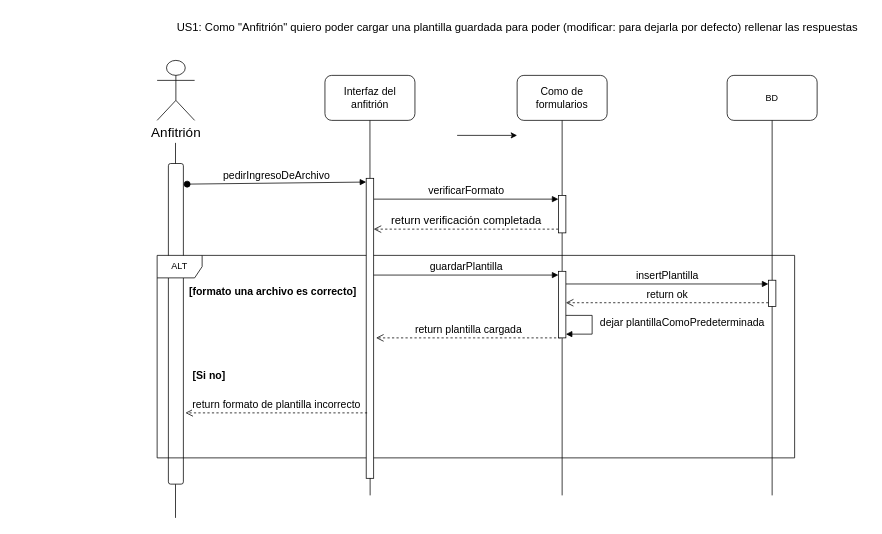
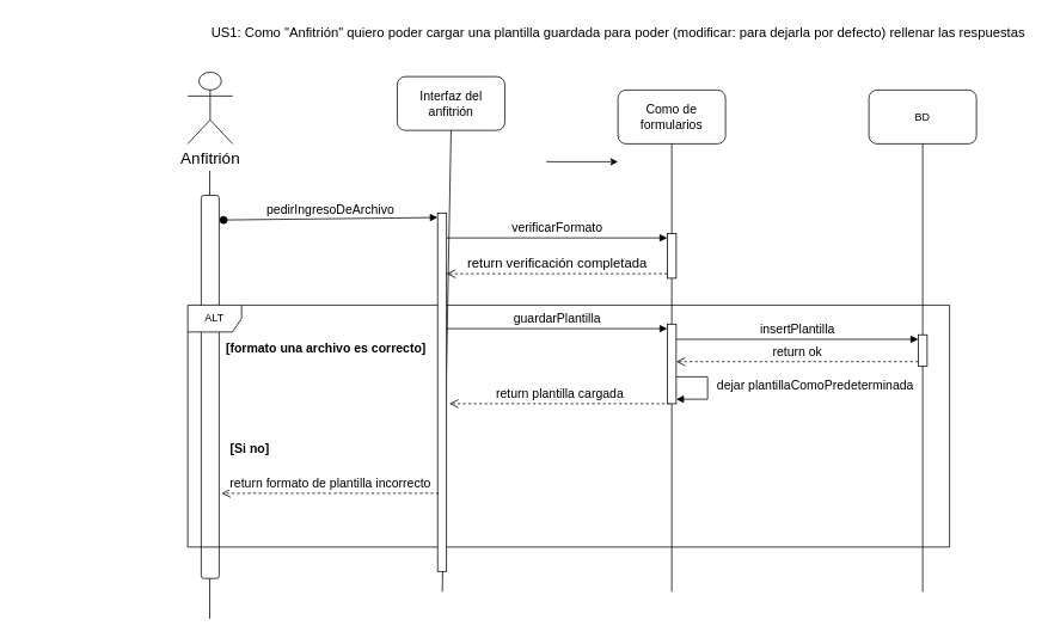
  <mxCell id="0" />
  <mxCell id="1" parent="0" />
- <mxCell id="2" value="&lt;font style=&quot;font-size: 14px;&quot;&gt;Interfaz del anfitrión&lt;/font&gt;" style="rounded=1;whiteSpace=wrap;html=1;" parent="1" vertex="1"><mxGeometry x="432.75" y="100" width="120" height="60" as="geometry" /></mxCell>
+ <mxCell id="2" value="&lt;font style=&quot;font-size: 14px;&quot;&gt;Interfaz del anfitrión&lt;/font&gt;" style="rounded=1;whiteSpace=wrap;html=1;" parent="1" vertex="1"><mxGeometry x="442.75" y="85" width="120" height="60" as="geometry" /></mxCell>
  <mxCell id="3" value="" style="endArrow=none;html=1;rounded=0;entryX=0.5;entryY=1;entryDx=0;entryDy=0;" parent="1" target="2" edge="1"><mxGeometry width="50" height="50" relative="1" as="geometry"><mxPoint x="493" y="660" as="sourcePoint" /><mxPoint x="682.75" y="440" as="targetPoint" /></mxGeometry></mxCell>
  <mxCell id="4" value="&lt;font style=&quot;font-size: 14px;&quot;&gt;Como de formularios&lt;/font&gt;" style="rounded=1;whiteSpace=wrap;html=1;" parent="1" vertex="1"><mxGeometry x="689" y="100" width="120" height="60" as="geometry" /></mxCell>
  <mxCell id="5" value="" style="endArrow=none;html=1;rounded=0;entryX=0.5;entryY=1;entryDx=0;entryDy=0;" parent="1" source="16" target="4" edge="1"><mxGeometry width="50" height="50" relative="1" as="geometry"><mxPoint x="749" y="660" as="sourcePoint" /><mxPoint x="939" y="440" as="targetPoint" /></mxGeometry></mxCell>
  <mxCell id="6" value="BD" style="rounded=1;whiteSpace=wrap;html=1;" parent="1" vertex="1"><mxGeometry x="969" y="100" width="120" height="60" as="geometry" /></mxCell>
  <mxCell id="7" value="" style="endArrow=none;html=1;rounded=0;entryX=0.5;entryY=1;entryDx=0;entryDy=0;" parent="1" target="6" edge="1"><mxGeometry width="50" height="50" relative="1" as="geometry"><mxPoint x="1029" y="660" as="sourcePoint" /><mxPoint x="1199" y="440" as="targetPoint" /></mxGeometry></mxCell>
  <mxCell id="8" value="&lt;font style=&quot;font-size: 18px;&quot;&gt;Anfitrión&lt;/font&gt;" style="shape=umlActor;verticalLabelPosition=bottom;verticalAlign=top;html=1;outlineConnect=0;" parent="1" vertex="1"><mxGeometry x="209" y="80" width="50" height="80" as="geometry" /></mxCell>
  <mxCell id="9" value="" style="endArrow=none;html=1;rounded=0;entryX=0.5;entryY=1;entryDx=0;entryDy=0;" parent="1" edge="1"><mxGeometry width="50" height="50" relative="1" as="geometry"><mxPoint x="233.5" y="690" as="sourcePoint" /><mxPoint x="233.5" y="190" as="targetPoint" /></mxGeometry></mxCell>
  <mxCell id="10" value="&lt;font style=&quot;font-size: 15px;&quot;&gt;US1: Como &quot;Anfitrión&quot; quiero poder cargar una plantilla guardada para poder (modificar: para dejarla por defecto) rellenar las respuestas&lt;/font&gt;" style="text;html=1;align=center;verticalAlign=middle;resizable=0;points=[];autosize=1;strokeColor=none;fillColor=none;" parent="1" vertex="1"><mxGeometry x="224" y="20" width="930" height="30" as="geometry" /></mxCell>
  <mxCell id="11" value="" style="rounded=1;whiteSpace=wrap;html=1;rotation=90;" parent="1" vertex="1"><mxGeometry x="20.25" y="421.25" width="427.5" height="20" as="geometry" /></mxCell>
  <mxCell id="12" value="ALT" style="shape=umlFrame;whiteSpace=wrap;html=1;pointerEvents=0;" parent="1" vertex="1"><mxGeometry x="209" y="340" width="850" height="270" as="geometry" /></mxCell>
  <mxCell id="13" value="&lt;span style=&quot;font-size: 14px;&quot;&gt;verificarFormato&lt;/span&gt;" style="html=1;verticalAlign=bottom;endArrow=block;curved=0;rounded=0;entryX=0;entryY=0;entryDx=0;entryDy=5;" parent="1" source="23" target="16" edge="1"><mxGeometry x="0.003" relative="1" as="geometry"><mxPoint x="504.59" y="265.287" as="sourcePoint" /><mxPoint as="offset" /></mxGeometry></mxCell>
  <mxCell id="14" value="&lt;font style=&quot;font-size: 15px;&quot;&gt;return verificación completada&lt;/font&gt;" style="html=1;verticalAlign=bottom;endArrow=open;dashed=1;endSize=8;curved=0;rounded=0;exitX=0;exitY=1;exitDx=0;exitDy=-5;" parent="1" source="16" target="23" edge="1"><mxGeometry relative="1" as="geometry"><mxPoint x="504.59" y="364.468" as="targetPoint" /></mxGeometry></mxCell>
  <mxCell id="15" value="" style="endArrow=none;html=1;rounded=0;entryX=0.5;entryY=1;entryDx=0;entryDy=0;" parent="1" source="28" target="16" edge="1"><mxGeometry width="50" height="50" relative="1" as="geometry"><mxPoint x="749" y="660" as="sourcePoint" /><mxPoint x="749" y="160" as="targetPoint" /></mxGeometry></mxCell>
  <mxCell id="16" value="" style="html=1;points=[[0,0,0,0,5],[0,1,0,0,-5],[1,0,0,0,5],[1,1,0,0,-5]];perimeter=orthogonalPerimeter;outlineConnect=0;targetShapes=umlLifeline;portConstraint=eastwest;newEdgeStyle={&quot;curved&quot;:0,&quot;rounded&quot;:0};" parent="1" vertex="1"><mxGeometry x="744" y="260" width="10" height="50" as="geometry" /></mxCell>
  <mxCell id="17" value="&lt;font style=&quot;font-size: 14px;&quot;&gt;&lt;b&gt;[formato una archivo es correcto]&lt;/b&gt;&lt;/font&gt;" style="text;html=1;align=center;verticalAlign=middle;resizable=0;points=[];autosize=1;strokeColor=none;fillColor=none;" parent="1" vertex="1"><mxGeometry x="242.75" y="373.13" width="240" height="30" as="geometry" /></mxCell>
  <mxCell id="18" value="" style="html=1;points=[[0,0,0,0,5],[0,1,0,0,-5],[1,0,0,0,5],[1,1,0,0,-5]];perimeter=orthogonalPerimeter;outlineConnect=0;targetShapes=umlLifeline;portConstraint=eastwest;newEdgeStyle={&quot;curved&quot;:0,&quot;rounded&quot;:0};" parent="1" vertex="1"><mxGeometry x="1024" y="373.13" width="10" height="35" as="geometry" /></mxCell>
  <mxCell id="19" value="&lt;font style=&quot;font-size: 14px;&quot;&gt;insertPlantilla&lt;/font&gt;" style="html=1;verticalAlign=bottom;endArrow=block;curved=0;rounded=0;entryX=0;entryY=0;entryDx=0;entryDy=5;" parent="1" source="28" target="18" edge="1"><mxGeometry relative="1" as="geometry"><mxPoint x="929" y="305" as="sourcePoint" /></mxGeometry></mxCell>
  <mxCell id="20" value="&lt;font style=&quot;font-size: 14px;&quot;&gt;return ok&lt;/font&gt;" style="html=1;verticalAlign=bottom;endArrow=open;dashed=1;endSize=8;curved=0;rounded=0;exitX=0;exitY=1;exitDx=0;exitDy=-5;" parent="1" source="18" target="28" edge="1"><mxGeometry relative="1" as="geometry"><mxPoint x="929" y="375" as="targetPoint" /></mxGeometry></mxCell>
  <mxCell id="21" value="" style="endArrow=none;html=1;rounded=0;entryX=0.5;entryY=1;entryDx=0;entryDy=0;" parent="1" source="23" edge="1"><mxGeometry width="50" height="50" relative="1" as="geometry"><mxPoint x="489" y="690" as="sourcePoint" /><mxPoint x="492.75" y="520" as="targetPoint" /></mxGeometry></mxCell>
  <mxCell id="22" value="&lt;font style=&quot;font-size: 14px;&quot;&gt;pedirIngresoDeArchivo&lt;/font&gt;" style="html=1;verticalAlign=bottom;startArrow=oval;endArrow=block;startSize=8;curved=0;rounded=0;entryX=0;entryY=0;entryDx=0;entryDy=5;" parent="1" target="23" edge="1"><mxGeometry relative="1" as="geometry"><mxPoint x="249" y="245" as="sourcePoint" /></mxGeometry></mxCell>
  <mxCell id="23" value="" style="html=1;points=[[0,0,0,0,5],[0,1,0,0,-5],[1,0,0,0,5],[1,1,0,0,-5]];perimeter=orthogonalPerimeter;outlineConnect=0;targetShapes=umlLifeline;portConstraint=eastwest;newEdgeStyle={&quot;curved&quot;:0,&quot;rounded&quot;:0};" parent="1" vertex="1"><mxGeometry x="487.75" y="237.25" width="10" height="400" as="geometry" /></mxCell>
  <mxCell id="24" value="&lt;span style=&quot;font-size: 14px;&quot;&gt;&lt;b&gt;[Si no]&lt;/b&gt;&lt;/span&gt;" style="text;html=1;align=center;verticalAlign=middle;resizable=0;points=[];autosize=1;strokeColor=none;fillColor=none;" parent="1" vertex="1"><mxGeometry x="242.75" y="485" width="70" height="30" as="geometry" /></mxCell>
  <mxCell id="25" value="&lt;font style=&quot;font-size: 14px;&quot;&gt;guardarPlantilla&lt;/font&gt;" style="html=1;verticalAlign=bottom;endArrow=block;curved=0;rounded=0;entryX=0;entryY=0;entryDx=0;entryDy=5;" parent="1" source="23" target="28" edge="1"><mxGeometry relative="1" as="geometry"><mxPoint x="499" y="395" as="sourcePoint" /></mxGeometry></mxCell>
  <mxCell id="26" value="&lt;span style=&quot;font-size: 14px;&quot;&gt;return plantilla cargada&lt;/span&gt;" style="html=1;verticalAlign=bottom;endArrow=open;dashed=1;endSize=8;curved=0;rounded=0;exitX=0;exitY=1;exitDx=0;exitDy=-5;" parent="1" edge="1"><mxGeometry relative="1" as="geometry"><mxPoint x="500.88" y="450" as="targetPoint" /><mxPoint x="747.13" y="450" as="sourcePoint" /></mxGeometry></mxCell>
  <mxCell id="27" value="" style="endArrow=none;html=1;rounded=0;entryX=0.5;entryY=1;entryDx=0;entryDy=0;" parent="1" target="28" edge="1"><mxGeometry width="50" height="50" relative="1" as="geometry"><mxPoint x="749" y="660" as="sourcePoint" /><mxPoint x="749" y="310" as="targetPoint" /></mxGeometry></mxCell>
  <mxCell id="28" value="" style="html=1;points=[[0,0,0,0,5],[0,1,0,0,-5],[1,0,0,0,5],[1,1,0,0,-5]];perimeter=orthogonalPerimeter;outlineConnect=0;targetShapes=umlLifeline;portConstraint=eastwest;newEdgeStyle={&quot;curved&quot;:0,&quot;rounded&quot;:0};" parent="1" vertex="1"><mxGeometry x="744" y="361.25" width="10" height="88.75" as="geometry" /></mxCell>
  <mxCell id="29" value="&lt;font style=&quot;font-size: 14px;&quot;&gt;return formato de plantilla incorrecto&lt;/font&gt;" style="html=1;verticalAlign=bottom;endArrow=open;dashed=1;endSize=8;curved=0;rounded=0;" parent="1" edge="1"><mxGeometry relative="1" as="geometry"><mxPoint x="246.75" y="550" as="targetPoint" /><mxPoint x="489" y="550" as="sourcePoint" /></mxGeometry></mxCell>
  <mxCell id="30" value="&lt;font style=&quot;font-size: 14px;&quot;&gt;dejar plantillaComoPredeterminada&lt;/font&gt;" style="html=1;verticalAlign=bottom;endArrow=block;curved=0;rounded=0;entryX=1;entryY=1;entryDx=0;entryDy=-5;entryPerimeter=0;" parent="1" source="28" target="28" edge="1"><mxGeometry x="0.158" y="120" relative="1" as="geometry"><mxPoint x="508" y="376" as="sourcePoint" /><mxPoint x="754" y="376" as="targetPoint" /><Array as="points"><mxPoint x="789" y="420" /><mxPoint x="789" y="445" /></Array><mxPoint as="offset" /></mxGeometry></mxCell>
  <mxCell id="31" value="" style="edgeStyle=none;orthogonalLoop=1;jettySize=auto;html=1;" edge="1" parent="1"><mxGeometry width="80" relative="1" as="geometry"><mxPoint x="609" y="180" as="sourcePoint" /><mxPoint x="689" y="180" as="targetPoint" /><Array as="points" /></mxGeometry></mxCell>
